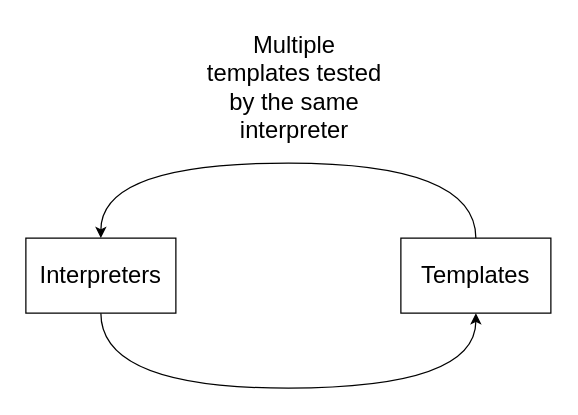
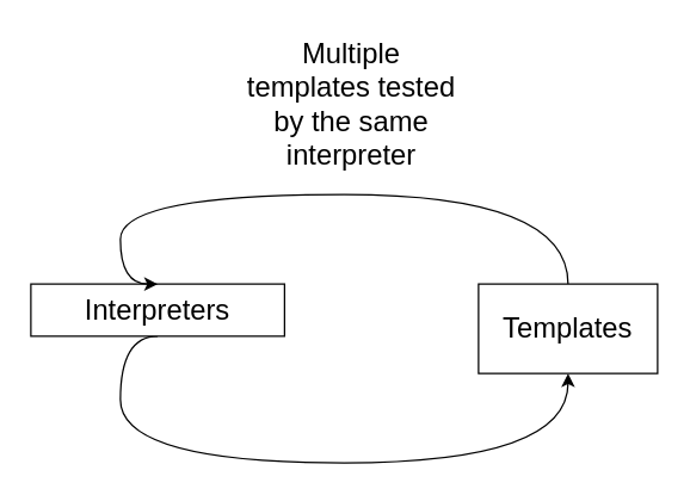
  <mxCell id="0" />
  <mxCell id="1" parent="0" />
  <mxCell id="2" style="edgeStyle=orthogonalEdgeStyle;rounded=0;orthogonalLoop=1;jettySize=auto;html=1;exitX=0.5;exitY=1;exitDx=0;exitDy=0;entryX=0.5;entryY=1;entryDx=0;entryDy=0;curved=1;fontSize=19;" edge="1" parent="1" source="3" target="5"><mxGeometry relative="1" as="geometry"><Array as="points"><mxPoint x="80" y="310" /><mxPoint x="380" y="310" /></Array></mxGeometry></mxCell>
- <mxCell id="3" value="Interpreters" style="rounded=0;whiteSpace=wrap;html=1;fontSize=19;" vertex="1" parent="1"><mxGeometry x="20" y="190" width="120" height="60" as="geometry" /></mxCell>
+ <mxCell id="3" value="Interpreters" style="rounded=0;whiteSpace=wrap;html=1;fontSize=19;" vertex="1" parent="1"><mxGeometry x="20" y="190" width="170" height="35" as="geometry" /></mxCell>
  <mxCell id="4" style="edgeStyle=orthogonalEdgeStyle;rounded=0;orthogonalLoop=1;jettySize=auto;html=1;entryX=0.5;entryY=0;entryDx=0;entryDy=0;exitX=0.5;exitY=0;exitDx=0;exitDy=0;curved=1;fontSize=19;" edge="1" parent="1" source="5" target="3"><mxGeometry relative="1" as="geometry"><Array as="points"><mxPoint x="380" y="130" /><mxPoint x="80" y="130" /></Array></mxGeometry></mxCell>
  <mxCell id="5" value="Templates" style="rounded=0;whiteSpace=wrap;html=1;fontSize=19;" vertex="1" parent="1"><mxGeometry x="320" y="190" width="120" height="60" as="geometry" /></mxCell>
  <mxCell id="6" value="Multiple templates tested by the same interpreter" style="text;html=1;align=center;verticalAlign=middle;whiteSpace=wrap;rounded=0;fontSize=19;" vertex="1" parent="1"><mxGeometry x="160" y="20" width="150" height="100" as="geometry" /></mxCell>
